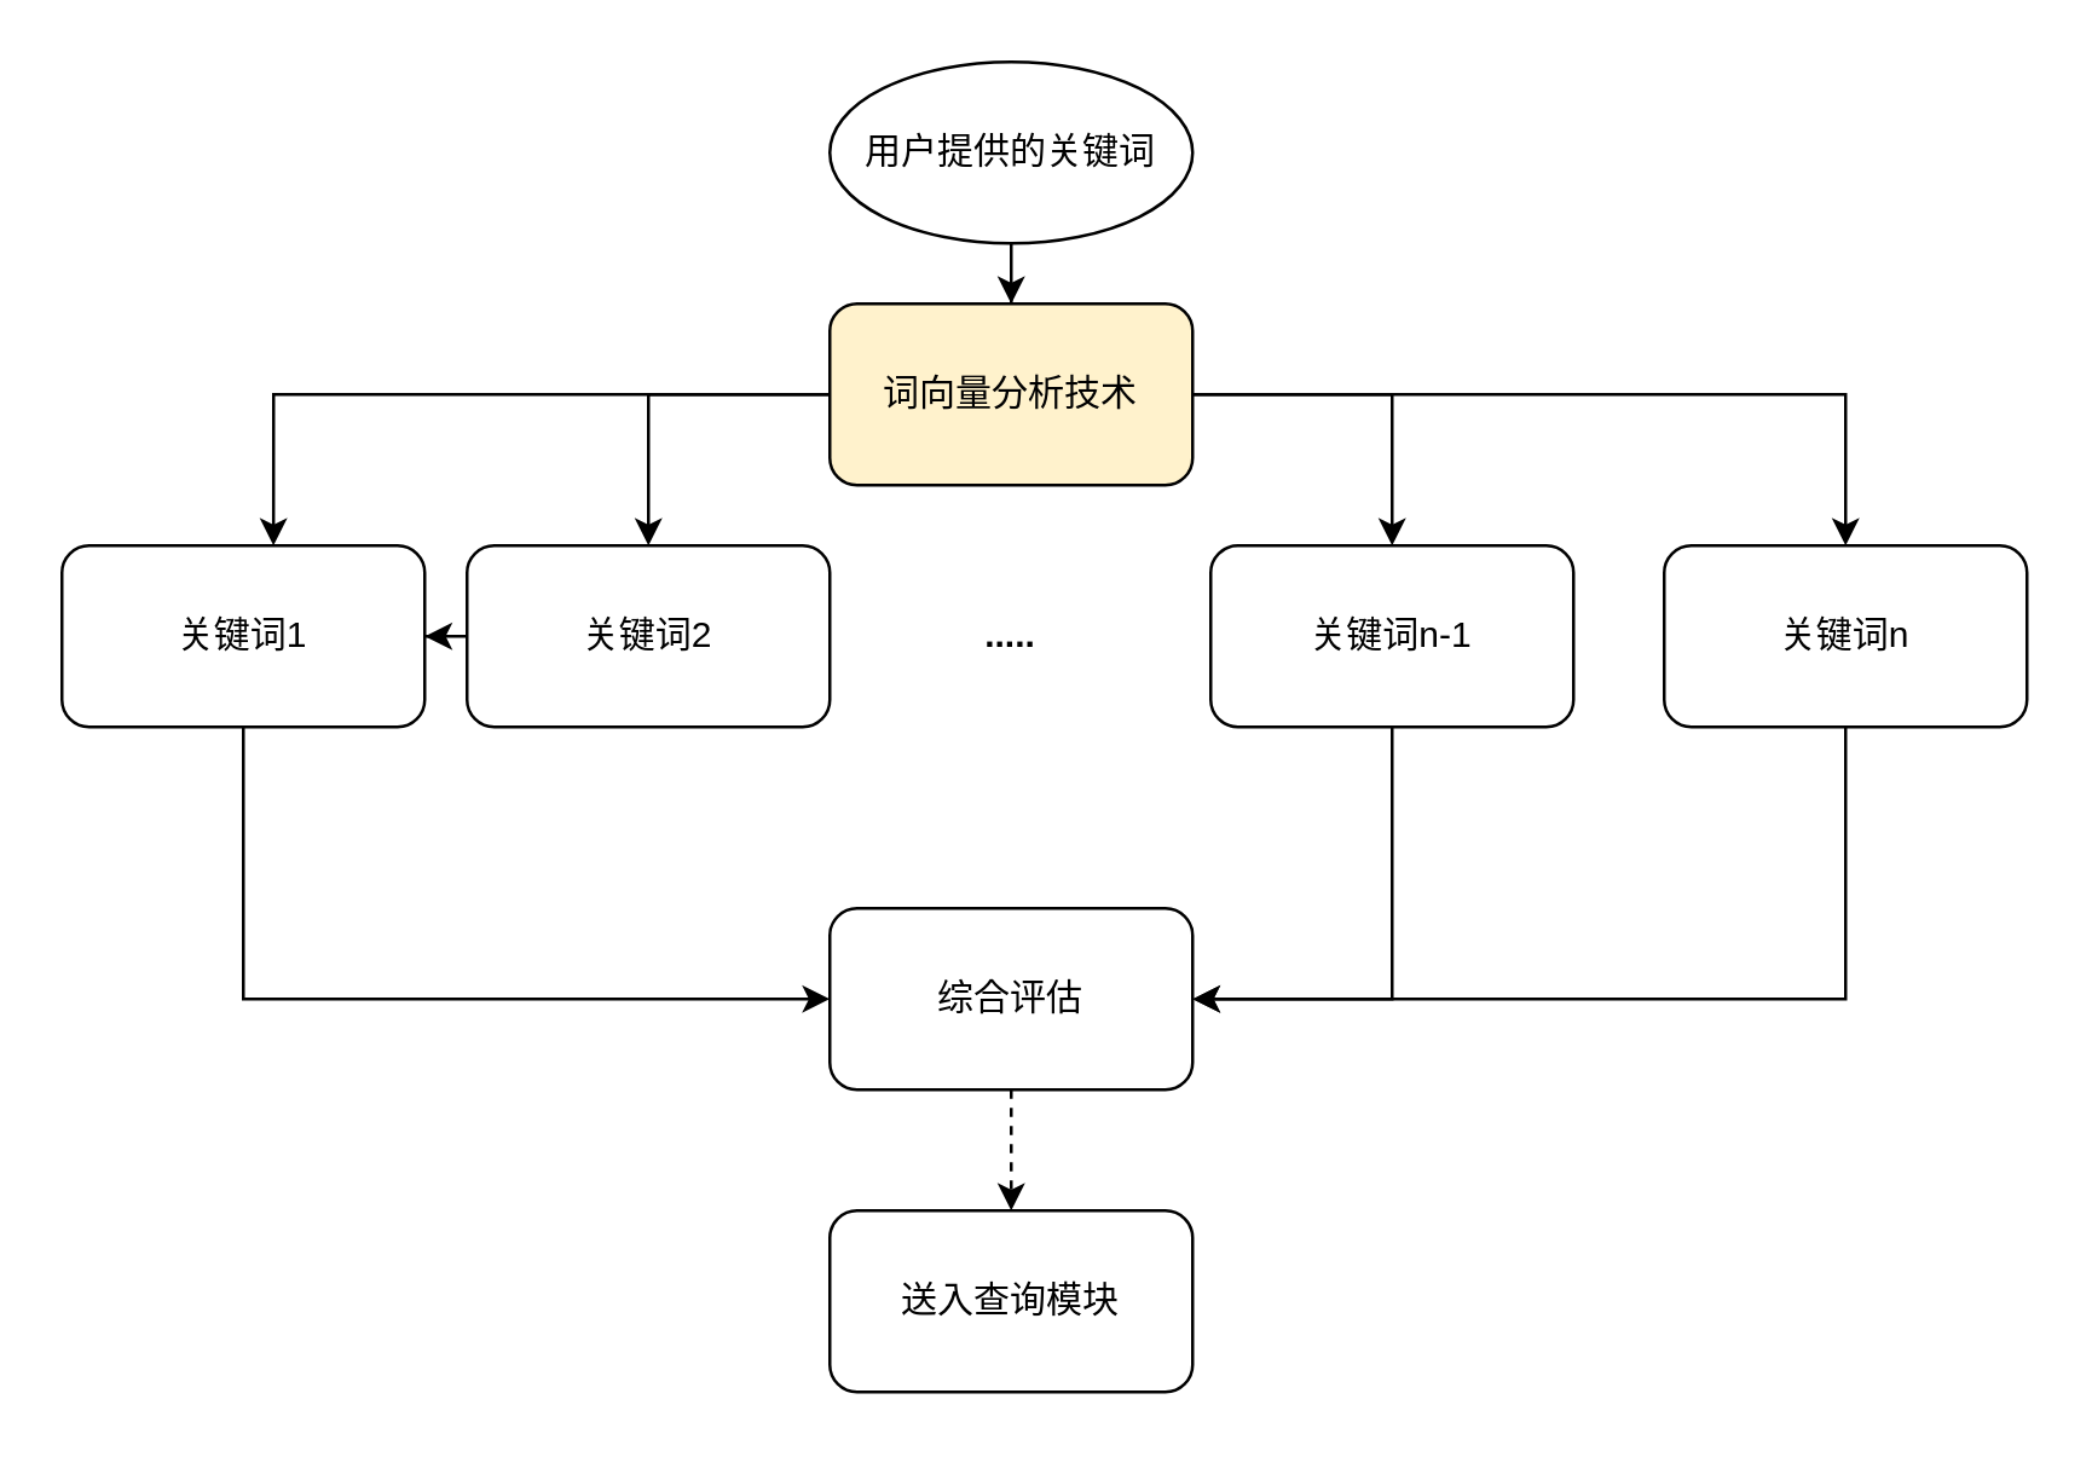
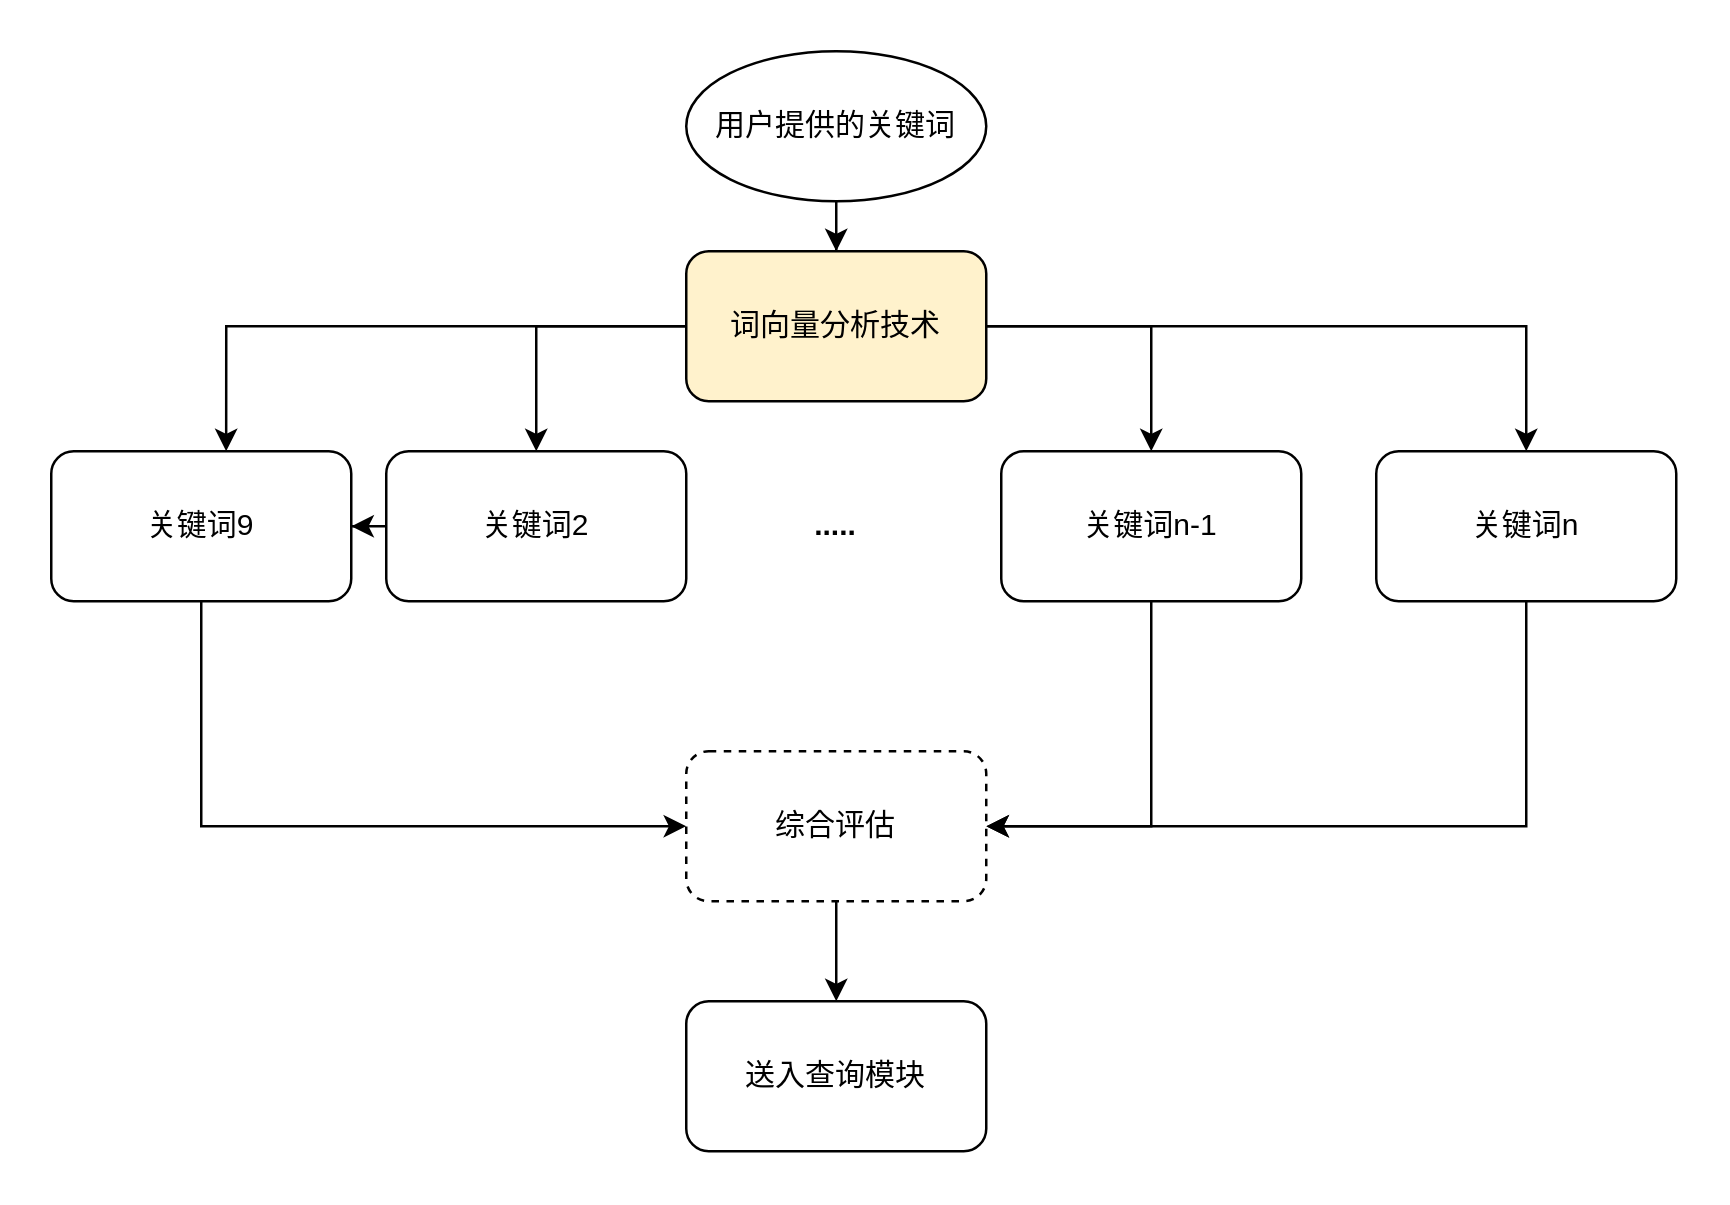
  <mxCell id="0" />
  <mxCell id="1" parent="0" />
  <mxCell id="2" style="edgeStyle=orthogonalEdgeStyle;rounded=0;orthogonalLoop=1;jettySize=auto;html=1;entryX=0.5;entryY=0;entryDx=0;entryDy=0;" edge="1" parent="1" source="3" target="7"><mxGeometry relative="1" as="geometry" /></mxCell>
  <mxCell id="3" value="用户提供的关键词" style="ellipse;whiteSpace=wrap;html=1;" vertex="1" parent="1"><mxGeometry x="274" y="20" width="120" height="60" as="geometry" /></mxCell>
  <mxCell id="4" style="edgeStyle=orthogonalEdgeStyle;rounded=0;orthogonalLoop=1;jettySize=auto;html=1;exitX=0;exitY=0.5;exitDx=0;exitDy=0;" edge="1" parent="1" source="7" target="9"><mxGeometry relative="1" as="geometry" /></mxCell>
  <mxCell id="5" style="edgeStyle=orthogonalEdgeStyle;rounded=0;orthogonalLoop=1;jettySize=auto;html=1;entryX=0.5;entryY=0;entryDx=0;entryDy=0;" edge="1" parent="1" source="7" target="13"><mxGeometry relative="1" as="geometry" /></mxCell>
  <mxCell id="6" style="edgeStyle=orthogonalEdgeStyle;rounded=0;orthogonalLoop=1;jettySize=auto;html=1;entryX=0.5;entryY=0;entryDx=0;entryDy=0;" edge="1" parent="1" source="7" target="11"><mxGeometry relative="1" as="geometry" /></mxCell>
  <mxCell id="7" value="词向量分析技术" style="rounded=1;whiteSpace=wrap;html=1;fillColor=#fff2cc;" vertex="1" parent="1"><mxGeometry x="274" y="100" width="120" height="60" as="geometry" /></mxCell>
  <mxCell id="8" style="edgeStyle=orthogonalEdgeStyle;rounded=0;orthogonalLoop=1;jettySize=auto;html=1;" edge="1" parent="1" source="9" target="15"><mxGeometry relative="1" as="geometry" /></mxCell>
  <mxCell id="9" value="关键词2" style="rounded=1;whiteSpace=wrap;html=1;" vertex="1" parent="1"><mxGeometry x="154" y="180" width="120" height="60" as="geometry" /></mxCell>
  <mxCell id="10" style="edgeStyle=orthogonalEdgeStyle;rounded=0;orthogonalLoop=1;jettySize=auto;html=1;entryX=1;entryY=0.5;entryDx=0;entryDy=0;" edge="1" parent="1" source="11" target="19"><mxGeometry relative="1" as="geometry"><Array as="points"><mxPoint x="460" y="330" /></Array></mxGeometry></mxCell>
  <mxCell id="11" value="关键词n-1" style="rounded=1;whiteSpace=wrap;html=1;" vertex="1" parent="1"><mxGeometry x="400" y="180" width="120" height="60" as="geometry" /></mxCell>
  <mxCell id="12" style="edgeStyle=orthogonalEdgeStyle;rounded=0;orthogonalLoop=1;jettySize=auto;html=1;entryX=1;entryY=0.5;entryDx=0;entryDy=0;" edge="1" parent="1" source="13" target="19"><mxGeometry relative="1" as="geometry"><Array as="points"><mxPoint x="610" y="330" /></Array></mxGeometry></mxCell>
  <mxCell id="13" value="关键词n" style="rounded=1;whiteSpace=wrap;html=1;" vertex="1" parent="1"><mxGeometry x="550" y="180" width="120" height="60" as="geometry" /></mxCell>
  <mxCell id="14" style="edgeStyle=orthogonalEdgeStyle;rounded=0;orthogonalLoop=1;jettySize=auto;html=1;entryX=0;entryY=0.5;entryDx=0;entryDy=0;" edge="1" parent="1" source="15" target="19"><mxGeometry relative="1" as="geometry"><Array as="points"><mxPoint x="80" y="330" /></Array></mxGeometry></mxCell>
- <mxCell id="15" value="关键词1" style="rounded=1;whiteSpace=wrap;html=1;" vertex="1" parent="1"><mxGeometry x="20" y="180" width="120" height="60" as="geometry" /></mxCell>
+ <mxCell id="15" value="关键词9" style="rounded=1;whiteSpace=wrap;html=1;" vertex="1" parent="1"><mxGeometry x="20" y="180" width="120" height="60" as="geometry" /></mxCell>
  <mxCell id="16" value="&lt;b&gt;.....&lt;/b&gt;" style="text;html=1;strokeColor=none;fillColor=none;align=center;verticalAlign=middle;whiteSpace=wrap;rounded=0;" vertex="1" parent="1"><mxGeometry x="304" y="195" width="60" height="30" as="geometry" /></mxCell>
  <mxCell id="17" style="edgeStyle=orthogonalEdgeStyle;rounded=0;orthogonalLoop=1;jettySize=auto;html=1;entryX=0.583;entryY=0;entryDx=0;entryDy=0;entryPerimeter=0;" edge="1" parent="1" source="7" target="15"><mxGeometry relative="1" as="geometry" /></mxCell>
- <mxCell id="18" style="edgeStyle=orthogonalEdgeStyle;rounded=0;orthogonalLoop=1;jettySize=auto;html=1;dashed=1;" edge="1" parent="1" source="19" target="20"><mxGeometry relative="1" as="geometry" /></mxCell>
- <mxCell id="19" value="综合评估" style="rounded=1;whiteSpace=wrap;html=1;" vertex="1" parent="1"><mxGeometry x="274" y="300" width="120" height="60" as="geometry" /></mxCell>
+ <mxCell id="18" style="edgeStyle=orthogonalEdgeStyle;rounded=0;orthogonalLoop=1;jettySize=auto;html=1;" edge="1" parent="1" source="19" target="20"><mxGeometry relative="1" as="geometry" /></mxCell>
+ <mxCell id="19" value="综合评估" style="rounded=1;whiteSpace=wrap;html=1;dashed=1;" vertex="1" parent="1"><mxGeometry x="274" y="300" width="120" height="60" as="geometry" /></mxCell>
  <mxCell id="20" value="送入查询模块" style="rounded=1;whiteSpace=wrap;html=1;" vertex="1" parent="1"><mxGeometry x="274" y="400" width="120" height="60" as="geometry" /></mxCell>
